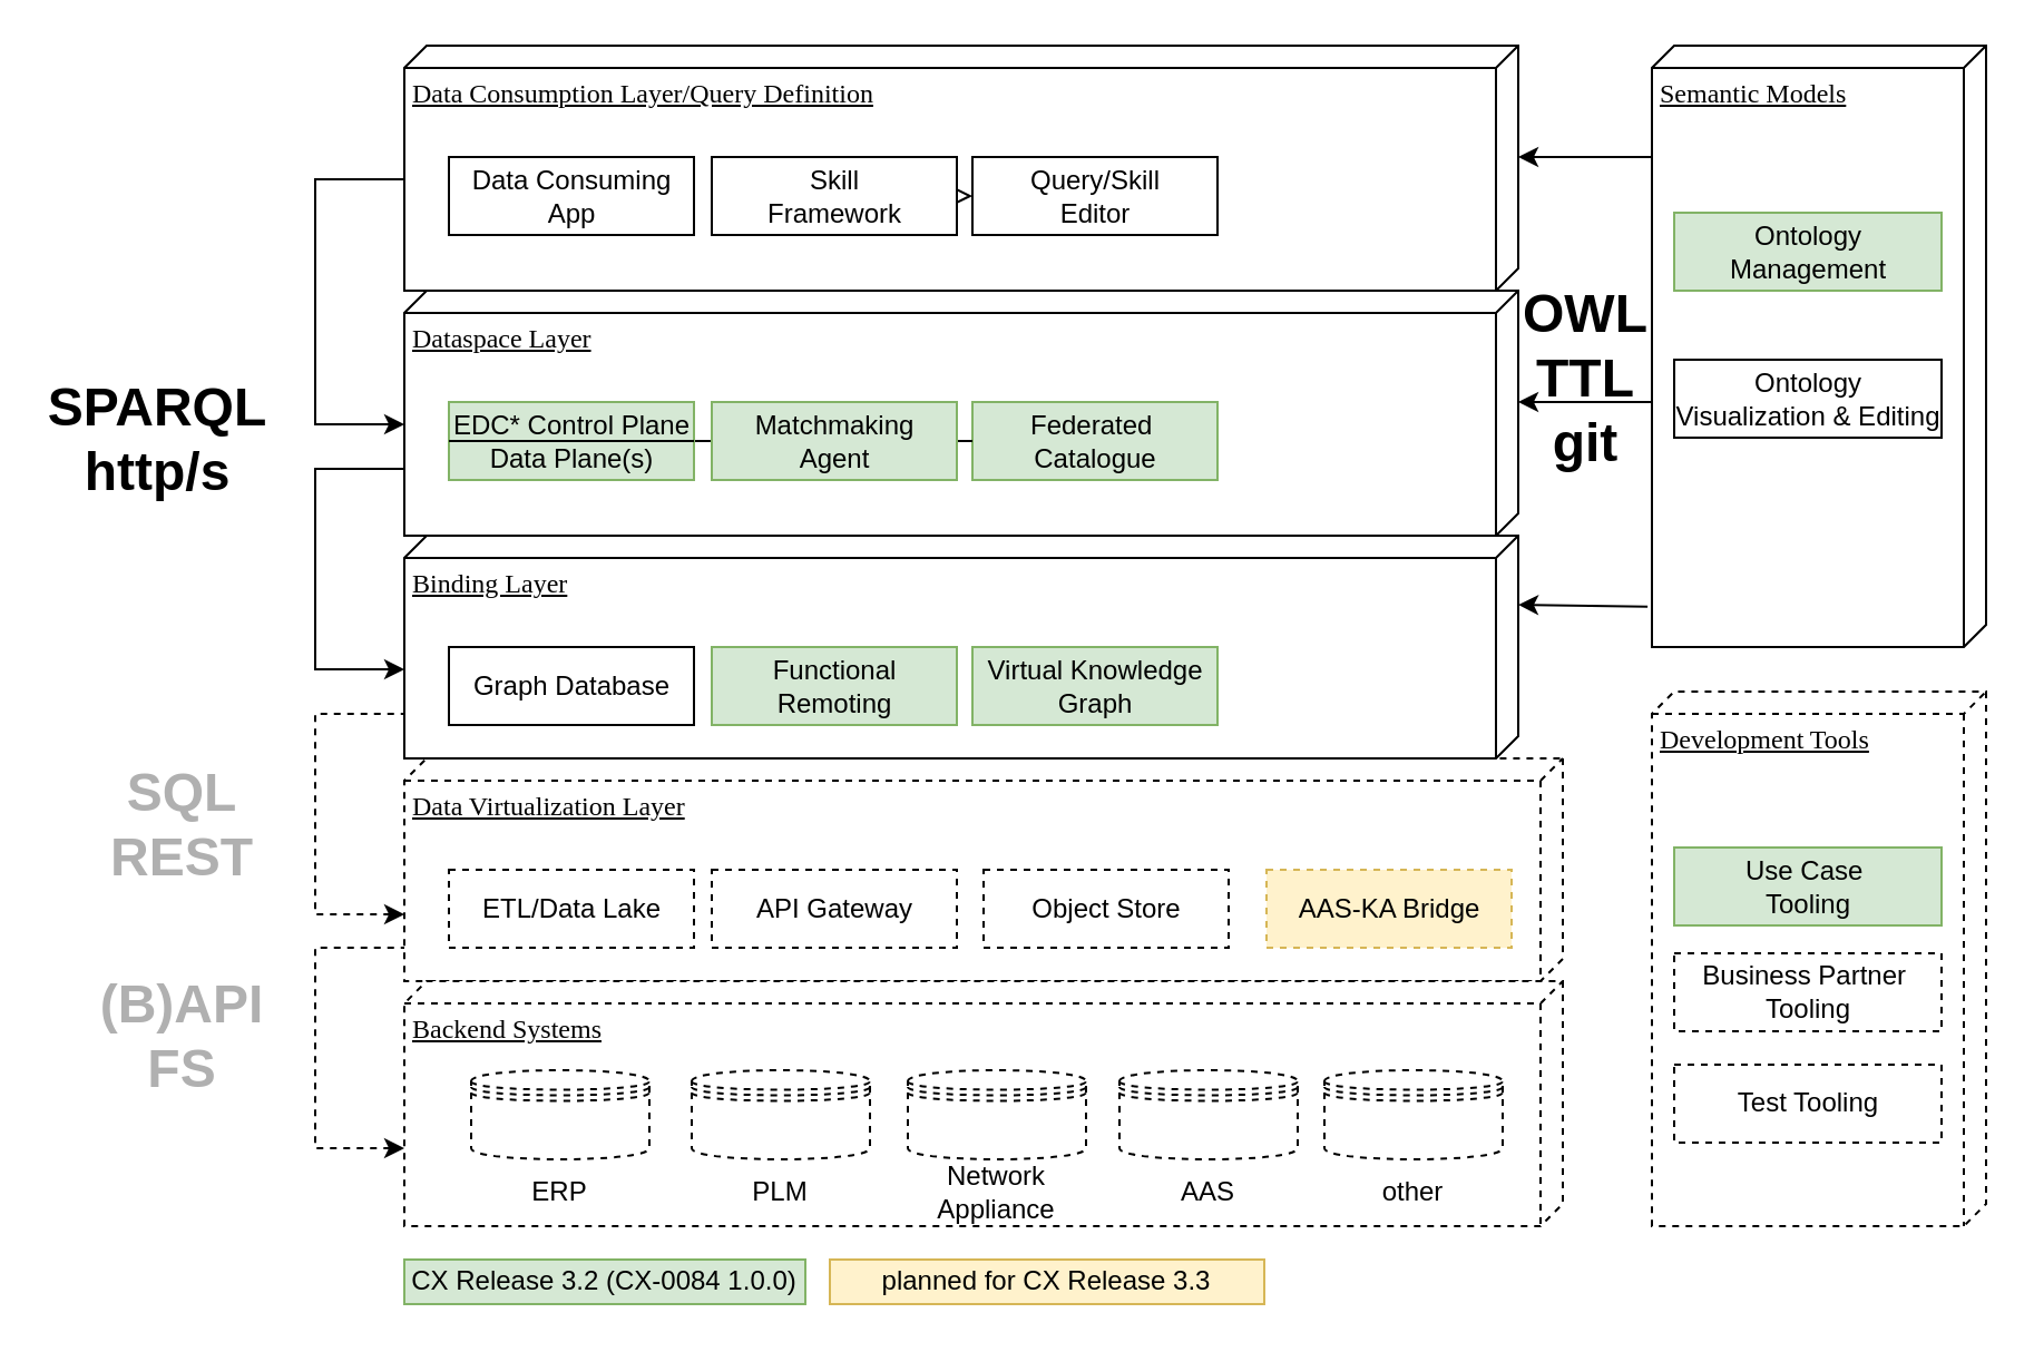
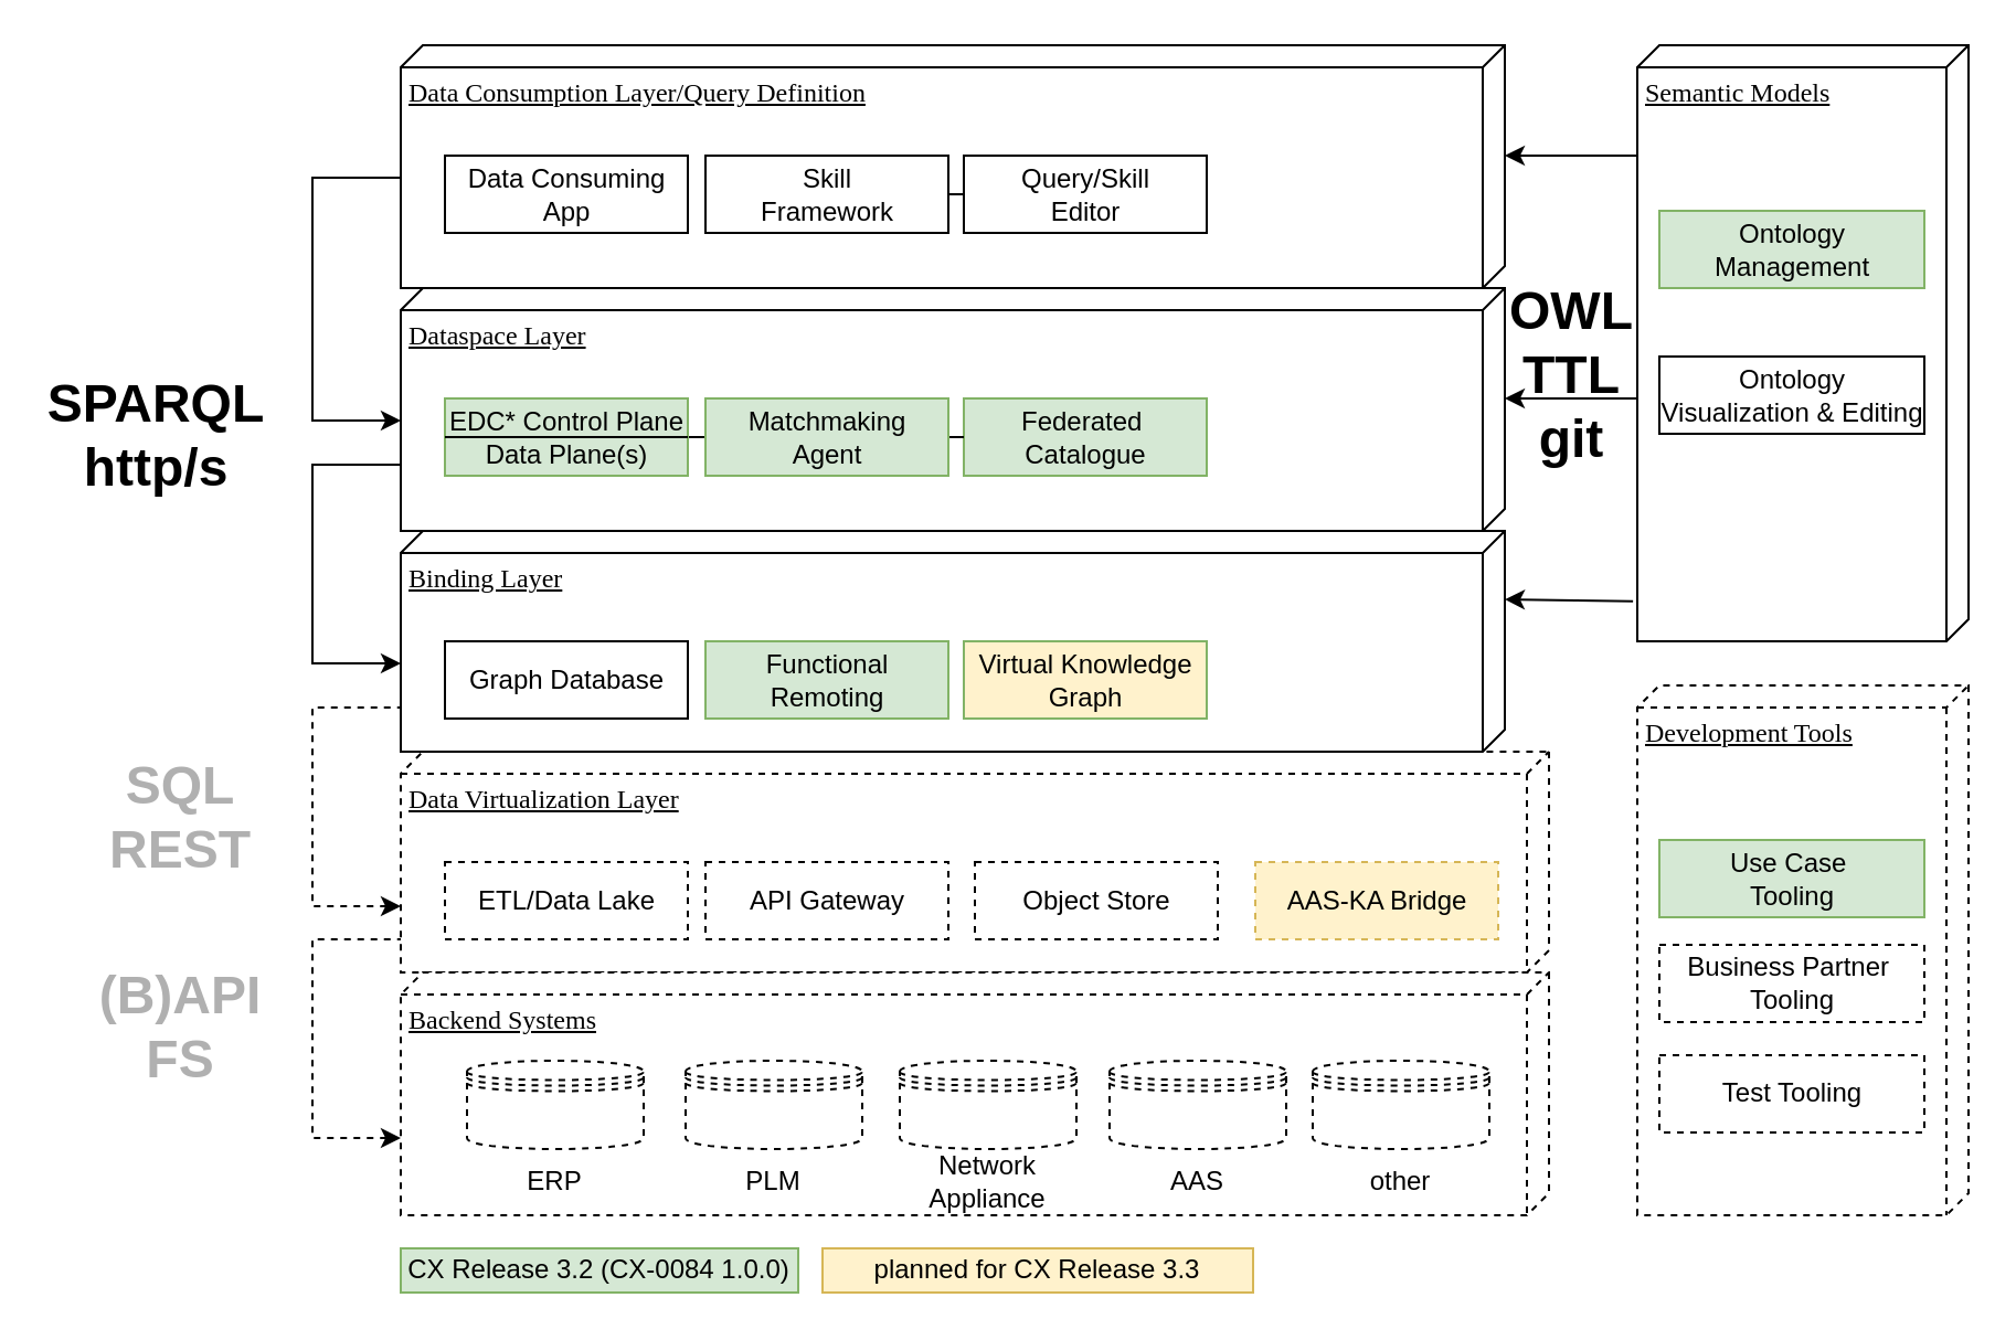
  <mxCell id="0" />
  <mxCell id="1" parent="0" />
  <mxCell id="2" value="Data Virtualization Layer" style="verticalAlign=top;align=left;spacingTop=8;spacingLeft=2;spacingRight=12;shape=cube;size=10;direction=south;fontStyle=4;html=1;rounded=0;shadow=0;comic=0;labelBackgroundColor=none;strokeWidth=1;fontFamily=Verdana;fontSize=12;dashed=1;" parent="1" vertex="1"><mxGeometry x="181" y="340" width="520" height="100" as="geometry" /></mxCell>
  <mxCell id="3" value="Backend Systems" style="verticalAlign=top;align=left;spacingTop=8;spacingLeft=2;spacingRight=12;shape=cube;size=10;direction=south;fontStyle=4;html=1;rounded=0;shadow=0;comic=0;labelBackgroundColor=none;strokeWidth=1;fontFamily=Verdana;fontSize=12;dashed=1;" parent="1" vertex="1"><mxGeometry x="181" y="440" width="520" height="110" as="geometry" /></mxCell>
  <mxCell id="4" value="" style="shape=datastore;whiteSpace=wrap;html=1;dashed=1;" parent="1" vertex="1"><mxGeometry x="211" y="480" width="80" height="40" as="geometry" /></mxCell>
  <mxCell id="5" value="" style="shape=datastore;whiteSpace=wrap;html=1;dashed=1;" parent="1" vertex="1"><mxGeometry x="310" y="480" width="80" height="40" as="geometry" /></mxCell>
  <mxCell id="6" value="" style="shape=datastore;whiteSpace=wrap;html=1;dashed=1;" parent="1" vertex="1"><mxGeometry x="407" y="480" width="80" height="40" as="geometry" /></mxCell>
  <mxCell id="7" value="" style="shape=datastore;whiteSpace=wrap;html=1;dashed=1;" parent="1" vertex="1"><mxGeometry x="502" y="480" width="80" height="40" as="geometry" /></mxCell>
  <mxCell id="8" value="ERP" style="text;html=1;strokeColor=none;fillColor=none;align=center;verticalAlign=middle;whiteSpace=wrap;rounded=0;" parent="1" vertex="1"><mxGeometry x="221" y="520" width="60" height="30" as="geometry" /></mxCell>
  <mxCell id="9" value="PLM" style="text;html=1;strokeColor=none;fillColor=none;align=center;verticalAlign=middle;whiteSpace=wrap;rounded=0;" parent="1" vertex="1"><mxGeometry x="320" y="520" width="60" height="30" as="geometry" /></mxCell>
  <mxCell id="10" value="Network Appliance" style="text;html=1;strokeColor=none;fillColor=none;align=center;verticalAlign=middle;whiteSpace=wrap;rounded=0;" parent="1" vertex="1"><mxGeometry x="417" y="520" width="60" height="30" as="geometry" /></mxCell>
  <mxCell id="11" value="AAS" style="text;html=1;strokeColor=none;fillColor=none;align=center;verticalAlign=middle;whiteSpace=wrap;rounded=0;" parent="1" vertex="1"><mxGeometry x="512" y="520" width="60" height="30" as="geometry" /></mxCell>
  <mxCell id="12" value="Binding Layer" style="verticalAlign=top;align=left;spacingTop=8;spacingLeft=2;spacingRight=12;shape=cube;size=10;direction=south;fontStyle=4;html=1;rounded=0;shadow=0;comic=0;labelBackgroundColor=none;strokeWidth=1;fontFamily=Verdana;fontSize=12" parent="1" vertex="1"><mxGeometry x="181" y="240" width="500" height="100" as="geometry" /></mxCell>
  <mxCell id="13" value="Dataspace Layer" style="verticalAlign=top;align=left;spacingTop=8;spacingLeft=2;spacingRight=12;shape=cube;size=10;direction=south;fontStyle=4;html=1;rounded=0;shadow=0;comic=0;labelBackgroundColor=none;strokeWidth=1;fontFamily=Verdana;fontSize=12" parent="1" vertex="1"><mxGeometry x="181" y="130" width="500" height="110" as="geometry" /></mxCell>
  <mxCell id="14" value="Data Consumption Layer/Query Definition" style="verticalAlign=top;align=left;spacingTop=8;spacingLeft=2;spacingRight=12;shape=cube;size=10;direction=south;fontStyle=4;html=1;rounded=0;shadow=0;comic=0;labelBackgroundColor=none;strokeWidth=1;fontFamily=Verdana;fontSize=12" parent="1" vertex="1"><mxGeometry x="181" y="20" width="500" height="110" as="geometry" /></mxCell>
  <mxCell id="15" style="edgeStyle=none;rounded=0;orthogonalLoop=1;jettySize=auto;html=1;exitX=1;exitY=0.5;exitDx=0;exitDy=0;entryX=0;entryY=0.5;entryDx=0;entryDy=0;fontSize=13;startArrow=none;startFill=0;endArrow=none;endFill=0;" parent="1" source="16" edge="1"><mxGeometry relative="1" as="geometry"><mxPoint x="319" y="197.5" as="targetPoint" /></mxGeometry></mxCell>
  <mxCell id="16" value="EDC* Control Plane&lt;br&gt;Data Plane(s)" style="html=1;dropTarget=0;fillColor=#d5e8d4;strokeColor=#82b366;" parent="1" vertex="1"><mxGeometry x="201" y="180" width="110" height="35" as="geometry" /></mxCell>
  <mxCell id="17" style="edgeStyle=none;rounded=0;orthogonalLoop=1;jettySize=auto;html=1;exitX=1;exitY=0.5;exitDx=0;exitDy=0;entryX=0;entryY=0.5;entryDx=0;entryDy=0;fontSize=13;startArrow=none;startFill=0;endArrow=none;endFill=0;" parent="1" target="32" edge="1"><mxGeometry relative="1" as="geometry"><mxPoint x="429" y="197.5" as="sourcePoint" /></mxGeometry></mxCell>
  <mxCell id="18" value="&lt;div&gt;Federated&amp;nbsp;&lt;/div&gt;&lt;div&gt;&lt;span style=&quot;background-color: initial;&quot;&gt;Catalogue&lt;/span&gt;&lt;/div&gt;" style="html=1;dropTarget=0;fillColor=#d5e8d4;strokeColor=#82b366;" parent="1" vertex="1"><mxGeometry x="436" y="180" width="110" height="35" as="geometry" /></mxCell>
  <mxCell id="19" value="Graph Database" style="html=1;dropTarget=0;" parent="1" vertex="1"><mxGeometry x="201" y="290" width="110" height="35" as="geometry" /></mxCell>
- <mxCell id="20" value="&lt;div&gt;Virtual Knowledge &lt;br&gt;&lt;/div&gt;&lt;div&gt;Graph&lt;br&gt;&lt;/div&gt;" style="html=1;dropTarget=0;fillColor=#d5e8d4;strokeColor=#82b366;" parent="1" vertex="1"><mxGeometry x="436" y="290" width="110" height="35" as="geometry" /></mxCell>
+ <mxCell id="20" value="&lt;div&gt;Virtual Knowledge &lt;br&gt;&lt;/div&gt;&lt;div&gt;Graph&lt;br&gt;&lt;/div&gt;" style="html=1;dropTarget=0;fillColor=#fff2cc;strokeColor=#82b366;" parent="1" vertex="1"><mxGeometry x="436" y="290" width="110" height="35" as="geometry" /></mxCell>
  <mxCell id="21" value="API Gateway" style="html=1;dropTarget=0;dashed=1;" parent="1" vertex="1"><mxGeometry x="319" y="390" width="110" height="35" as="geometry" /></mxCell>
  <mxCell id="22" value="&lt;div&gt;Data Consuming &lt;br&gt;&lt;/div&gt;&lt;div&gt;App&lt;/div&gt;" style="html=1;dropTarget=0;" parent="1" vertex="1"><mxGeometry x="201" y="70" width="110" height="35" as="geometry" /></mxCell>
- <mxCell id="23" style="edgeStyle=none;rounded=0;orthogonalLoop=1;jettySize=auto;html=1;exitX=1;exitY=0.5;exitDx=0;exitDy=0;entryX=0;entryY=0.5;entryDx=0;entryDy=0;fontSize=13;startArrow=none;startFill=0;endArrow=block;endFill=0;" parent="1" source="24" target="25" edge="1"><mxGeometry relative="1" as="geometry" /></mxCell>
+ <mxCell id="23" style="edgeStyle=none;rounded=0;orthogonalLoop=1;jettySize=auto;html=1;exitX=1;exitY=0.5;exitDx=0;exitDy=0;entryX=0;entryY=0.5;entryDx=0;entryDy=0;fontSize=13;startArrow=none;startFill=0;endArrow=none;endFill=0;" parent="1" source="24" target="25" edge="1"><mxGeometry relative="1" as="geometry" /></mxCell>
  <mxCell id="24" value="&lt;div&gt;Skill &lt;br&gt;&lt;/div&gt;&lt;div&gt;Framework&lt;/div&gt;" style="html=1;dropTarget=0;" parent="1" vertex="1"><mxGeometry x="319" y="70" width="110" height="35" as="geometry" /></mxCell>
  <mxCell id="25" value="&lt;div&gt;Query/Skill &lt;br&gt;&lt;/div&gt;&lt;div&gt;Editor&lt;/div&gt;" style="html=1;dropTarget=0;" parent="1" vertex="1"><mxGeometry x="436" y="70" width="110" height="35" as="geometry" /></mxCell>
  <mxCell id="26" value="ETL/Data Lake" style="html=1;dropTarget=0;dashed=1;" parent="1" vertex="1"><mxGeometry x="201" y="390" width="110" height="35" as="geometry" /></mxCell>
  <mxCell id="27" value="&lt;div&gt;Functional &lt;br&gt;&lt;/div&gt;&lt;div&gt;Remoting&lt;/div&gt;" style="html=1;dropTarget=0;fillColor=#d5e8d4;strokeColor=#82b366;" parent="1" vertex="1"><mxGeometry x="319" y="290" width="110" height="35" as="geometry" /></mxCell>
  <mxCell id="28" value="Semantic Models " style="verticalAlign=top;align=left;spacingTop=8;spacingLeft=2;spacingRight=12;shape=cube;size=10;direction=south;fontStyle=4;html=1;rounded=0;shadow=0;comic=0;labelBackgroundColor=none;strokeWidth=1;fontFamily=Verdana;fontSize=12" parent="1" vertex="1"><mxGeometry x="741" y="20" width="150" height="270" as="geometry" /></mxCell>
  <mxCell id="29" value="&lt;div&gt;Ontology &lt;br&gt;&lt;/div&gt;&lt;div&gt;Management&lt;/div&gt;" style="html=1;dropTarget=0;fillColor=#d5e8d4;strokeColor=#82b366;" parent="1" vertex="1"><mxGeometry x="751" y="95" width="120" height="35" as="geometry" /></mxCell>
  <mxCell id="30" value="&lt;div&gt;Ontology &lt;br&gt;&lt;/div&gt;&lt;div&gt;Visualization &amp;amp; Editing&lt;br&gt;&lt;/div&gt;" style="html=1;dropTarget=0;" parent="1" vertex="1"><mxGeometry x="751" y="161" width="120" height="35" as="geometry" /></mxCell>
  <mxCell id="31" style="edgeStyle=none;rounded=0;orthogonalLoop=1;jettySize=auto;html=1;exitX=1;exitY=0.5;exitDx=0;exitDy=0;entryX=0;entryY=0.5;entryDx=0;entryDy=0;fontSize=13;startArrow=none;startFill=0;endArrow=none;endFill=0;" parent="1" source="32" target="18" edge="1"><mxGeometry relative="1" as="geometry" /></mxCell>
  <mxCell id="32" value="Matchmaking &lt;br&gt;Agent" style="html=1;dropTarget=0;fillColor=#d5e8d4;strokeColor=#82b366;" parent="1" vertex="1"><mxGeometry x="319" y="180" width="110" height="35" as="geometry" /></mxCell>
  <mxCell id="33" value="" style="endArrow=none;html=1;rounded=0;entryX=0.185;entryY=1;entryDx=0;entryDy=0;entryPerimeter=0;exitX=0;exitY=0;exitDx=50;exitDy=0;exitPerimeter=0;endFill=0;startArrow=classic;startFill=1;" parent="1" source="14" target="28" edge="1"><mxGeometry width="50" height="50" relative="1" as="geometry"><mxPoint x="481" y="460" as="sourcePoint" /><mxPoint x="531" y="410" as="targetPoint" /></mxGeometry></mxCell>
  <mxCell id="34" value="" style="endArrow=none;html=1;rounded=0;entryX=0;entryY=0;entryDx=160;entryDy=150;entryPerimeter=0;exitX=0;exitY=0;exitDx=50;exitDy=0;exitPerimeter=0;startArrow=classic;startFill=1;" parent="1" source="13" target="28" edge="1"><mxGeometry width="50" height="50" relative="1" as="geometry"><mxPoint x="701" y="100" as="sourcePoint" /><mxPoint x="731" y="79.91" as="targetPoint" /><Array as="points"><mxPoint x="721" y="180" /></Array></mxGeometry></mxCell>
  <mxCell id="35" value="" style="endArrow=none;html=1;rounded=0;entryX=0.933;entryY=1.013;entryDx=0;entryDy=0;entryPerimeter=0;exitX=0.31;exitY=0;exitDx=0;exitDy=0;exitPerimeter=0;startArrow=classic;startFill=1;" parent="1" source="12" target="28" edge="1"><mxGeometry width="50" height="50" relative="1" as="geometry"><mxPoint x="691" y="190" as="sourcePoint" /><mxPoint x="731" y="190" as="targetPoint" /></mxGeometry></mxCell>
  <mxCell id="36" value="" style="endArrow=none;html=1;rounded=0;entryX=0;entryY=0;entryDx=60;entryDy=500;entryPerimeter=0;exitX=0;exitY=0;exitDx=60;exitDy=500;exitPerimeter=0;edgeStyle=orthogonalEdgeStyle;startArrow=classic;startFill=1;" parent="1" source="13" target="14" edge="1"><mxGeometry width="50" height="50" relative="1" as="geometry"><mxPoint x="481" y="460" as="sourcePoint" /><mxPoint x="531" y="410" as="targetPoint" /><Array as="points"><mxPoint x="141" y="190" /><mxPoint x="141" y="80" /></Array></mxGeometry></mxCell>
  <mxCell id="37" value="" style="endArrow=none;html=1;rounded=0;entryX=0;entryY=0;entryDx=60;entryDy=500;entryPerimeter=0;edgeStyle=orthogonalEdgeStyle;startArrow=classic;startFill=1;" parent="1" edge="1"><mxGeometry width="50" height="50" relative="1" as="geometry"><mxPoint x="181" y="300" as="sourcePoint" /><mxPoint x="181" y="210" as="targetPoint" /><Array as="points"><mxPoint x="181" y="300" /><mxPoint x="141" y="300" /><mxPoint x="141" y="210" /></Array></mxGeometry></mxCell>
  <mxCell id="38" value="" style="endArrow=none;html=1;rounded=0;entryX=0;entryY=0;entryDx=60;entryDy=500;entryPerimeter=0;edgeStyle=orthogonalEdgeStyle;startArrow=classic;startFill=1;dashed=1;" parent="1" edge="1"><mxGeometry width="50" height="50" relative="1" as="geometry"><mxPoint x="181" y="410" as="sourcePoint" /><mxPoint x="181" y="320" as="targetPoint" /><Array as="points"><mxPoint x="181" y="410" /><mxPoint x="141" y="410" /><mxPoint x="141" y="320" /></Array></mxGeometry></mxCell>
  <mxCell id="39" value="" style="endArrow=none;html=1;rounded=0;entryX=0;entryY=0;entryDx=60;entryDy=500;entryPerimeter=0;edgeStyle=orthogonalEdgeStyle;startArrow=classic;startFill=1;dashed=1;" parent="1" edge="1"><mxGeometry width="50" height="50" relative="1" as="geometry"><mxPoint x="181" y="515" as="sourcePoint" /><mxPoint x="181" y="425" as="targetPoint" /><Array as="points"><mxPoint x="181" y="515" /><mxPoint x="141" y="515" /><mxPoint x="141" y="425" /></Array></mxGeometry></mxCell>
  <mxCell id="40" value="OWL&lt;br&gt;TTL&lt;br&gt;git" style="text;strokeColor=none;fillColor=none;html=1;fontSize=24;fontStyle=1;verticalAlign=middle;align=center;" parent="1" vertex="1"><mxGeometry x="661" y="150" width="100" height="40" as="geometry" /></mxCell>
  <mxCell id="41" value="SPARQL&lt;br&gt;http/s" style="text;strokeColor=none;fillColor=none;html=1;fontSize=24;fontStyle=1;verticalAlign=middle;align=center;" parent="1" vertex="1"><mxGeometry x="20" y="177" width="100" height="40" as="geometry" /></mxCell>
  <mxCell id="42" value="SQL&lt;br&gt;REST" style="text;strokeColor=none;fillColor=none;html=1;fontSize=24;fontStyle=1;verticalAlign=middle;align=center;fontColor=#B0B0B0;" parent="1" vertex="1"><mxGeometry x="31" y="350" width="100" height="40" as="geometry" /></mxCell>
  <mxCell id="43" value="&lt;font color=&quot;#b0b0b0&quot;&gt;(B)API&lt;br&gt;FS&lt;/font&gt;" style="text;strokeColor=none;fillColor=none;html=1;fontSize=24;fontStyle=1;verticalAlign=middle;align=center;" parent="1" vertex="1"><mxGeometry x="31" y="430" width="100" height="70" as="geometry" /></mxCell>
  <mxCell id="44" value="Object Store" style="html=1;dropTarget=0;dashed=1;" parent="1" vertex="1"><mxGeometry x="441" y="390" width="110" height="35" as="geometry" /></mxCell>
  <mxCell id="45" value="Development Tools" style="verticalAlign=top;align=left;spacingTop=8;spacingLeft=2;spacingRight=12;shape=cube;size=10;direction=south;fontStyle=4;html=1;rounded=0;shadow=0;comic=0;labelBackgroundColor=none;strokeWidth=1;fontFamily=Verdana;fontSize=12;dashed=1;" parent="1" vertex="1"><mxGeometry x="741" y="310" width="150" height="240" as="geometry" /></mxCell>
  <mxCell id="46" value="&lt;div&gt;Use Case&amp;nbsp;&lt;/div&gt;&lt;div&gt;Tooling&lt;/div&gt;" style="html=1;dropTarget=0;fillColor=#d5e8d4;strokeColor=#82b366;" parent="1" vertex="1"><mxGeometry x="751" y="380" width="120" height="35" as="geometry" /></mxCell>
  <mxCell id="47" value="&lt;div&gt;Business Partner&amp;nbsp;&lt;/div&gt;&lt;div&gt;Tooling&lt;/div&gt;" style="html=1;dropTarget=0;dashed=1;" parent="1" vertex="1"><mxGeometry x="751" y="427.5" width="120" height="35" as="geometry" /></mxCell>
  <mxCell id="48" value="&lt;div&gt;Test Tooling&lt;/div&gt;" style="html=1;dropTarget=0;dashed=1;" parent="1" vertex="1"><mxGeometry x="751" y="477.5" width="120" height="35" as="geometry" /></mxCell>
  <mxCell id="49" style="edgeStyle=none;rounded=0;orthogonalLoop=1;jettySize=auto;html=1;exitX=0;exitY=0.5;exitDx=0;exitDy=0;entryX=1;entryY=0.5;entryDx=0;entryDy=0;fontColor=#B0B0B0;endArrow=none;endFill=0;" parent="1" source="16" target="16" edge="1"><mxGeometry relative="1" as="geometry" /></mxCell>
  <mxCell id="50" value="CX Release 3.2 (CX-0084 1.0.0)" style="rounded=0;whiteSpace=wrap;html=1;fillColor=#d5e8d4;strokeColor=#82b366;" parent="1" vertex="1"><mxGeometry x="181" y="565" width="180" height="20" as="geometry" /></mxCell>
  <mxCell id="51" value="AAS-KA Bridge" style="html=1;dropTarget=0;dashed=1;fillColor=#fff2cc;strokeColor=#d6b656;" parent="1" vertex="1"><mxGeometry x="568" y="390" width="110" height="35" as="geometry" /></mxCell>
  <mxCell id="52" value="" style="shape=datastore;whiteSpace=wrap;html=1;dashed=1;" parent="1" vertex="1"><mxGeometry x="594" y="480" width="80" height="40" as="geometry" /></mxCell>
  <mxCell id="53" value="other" style="text;html=1;strokeColor=none;fillColor=none;align=center;verticalAlign=middle;whiteSpace=wrap;rounded=0;" parent="1" vertex="1"><mxGeometry x="604" y="520" width="60" height="30" as="geometry" /></mxCell>
  <mxCell id="54" value="planned for CX Release 3.3" style="rounded=0;whiteSpace=wrap;html=1;fillColor=#fff2cc;strokeColor=#d6b656;" parent="1" vertex="1"><mxGeometry x="372" y="565" width="195" height="20" as="geometry" /></mxCell>
